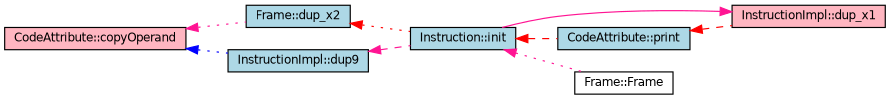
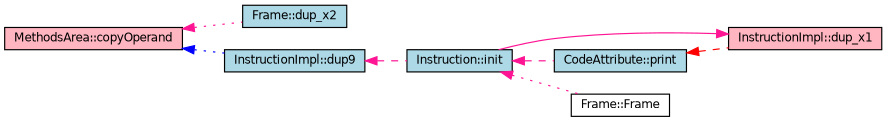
  digraph {
    rankdir=LR
    node [color=black fillcolor=lightblue fontname=Helvetica fontsize=10 shape=record style=filled]
    edge [color=deeppink dir=back fontname=Helvetica fontsize=10 labelfontname=Helvetica labelfontsize=10 style=dotted]
-   n1 [fillcolor=lightpink fontcolor=black height=0.2 label="CodeAttribute::copyOperand" width=0.4]
+   n1 [fillcolor=lightpink fontcolor=black height=0.2 label="MethodsArea::copyOperand" width=0.4]
    n2 [height=0.2 label="Frame::dup_x2" width=0.4]
    n3 [height=0.2 label="InstructionImpl::dup9" width=0.4]
    n4 [fillcolor=lightpink height=0.2 label="InstructionImpl::dup_x1" width=0.4]
    n5 [height=0.2 label="Instruction::init" width=0.4]
    n6 [height=0.2 label="CodeAttribute::print" width=0.4]
    n7 [fillcolor=white height=0.2 label="Frame::Frame" width=0.4]
    n1 -> n2
    n1 -> n3 [color=blue]
-   n2 -> n5 [color=red]
    n3 -> n5 [style=dashed]
    n4 -> n5 [style=solid]
-   n5 -> n6 [color=red style=dashed]
+   n5 -> n6 [style=dashed]
    n5 -> n7
    n6 -> n4 [color=red style=dashed]
  }
